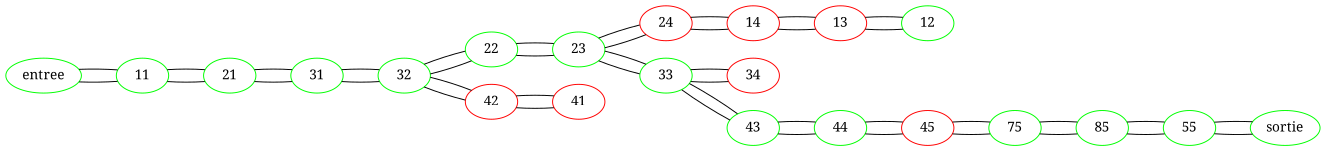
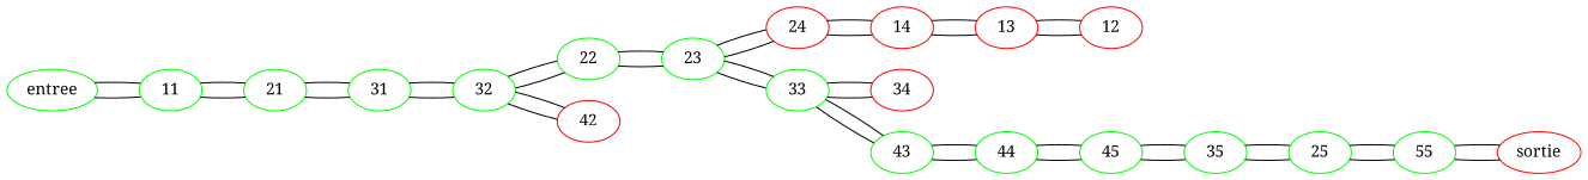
  graph {
    fontname="Noto Serif"
    rankdir=LR
    node [color=green fontname="Noto Serif"]
    edge [fontname="Noto Serif"]
    entree
    11
    21
    n4 [label=55]
-   sortie
-   25 [label=85]
+   sortie [color=red]
+   25
    31
-   12
+   12 [color=red]
    13 [color=red]
    14 [color=red]
    24 [color=red]
    23
-   35 [label=75]
+   35
    32
    22
    33
    42 [color=red]
    34 [color=red]
    43
-   45 [color=red]
-   41 [color=red]
+   45
    44
    entree -- 11
    11 -- entree
    11 -- 21
    21 -- 11
    21 -- 31
    n4 -- sortie
    n4 -- 25
    sortie -- n4
    25 -- n4
    25 -- 35
    31 -- 21
    31 -- 32
    12 -- 13
    13 -- 12
    13 -- 14
    14 -- 13
    14 -- 24
    24 -- 14
    24 -- 23
    23 -- 24
    23 -- 22
    23 -- 33
    35 -- 25
    35 -- 45
    32 -- 31
    32 -- 22
    32 -- 42
    22 -- 23
    22 -- 32
    33 -- 23
    33 -- 34
    33 -- 43
    42 -- 32
-   42 -- 41
    34 -- 33
    43 -- 33
    43 -- 44
    45 -- 35
    45 -- 44
-   41 -- 42
    44 -- 43
    44 -- 45
  }
